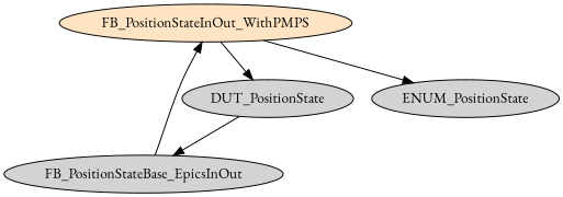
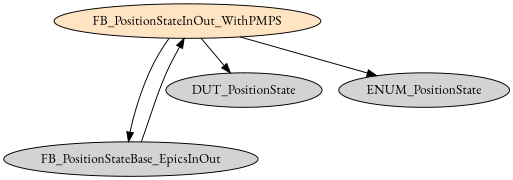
  digraph {
    fontname="EB Garamond"
    node [fontname="EB Garamond" style=filled]
    edge [fontname="EB Garamond"]
    FB_PositionStateInOut_WithPMPS [fillcolor=bisque]
    n2 [label=FB_PositionStateBase_EpicsInOut]
    DUT_PositionState
    n4 [label=ENUM_PositionState]
-   DUT_PositionState -> n2
+   FB_PositionStateInOut_WithPMPS -> n2
    FB_PositionStateInOut_WithPMPS -> DUT_PositionState
    FB_PositionStateInOut_WithPMPS -> n4
    n2 -> FB_PositionStateInOut_WithPMPS
  }
